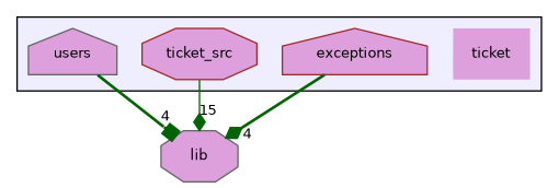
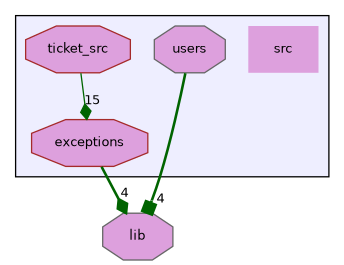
  digraph {
    compound=true
    node [color=gray40 fillcolor=plum fontname=Helvetica fontsize=10 shape=house style=filled]
    edge [arrowhead=diamond color=darkgreen headlabel=4 labeldistance=1.5 labelfontname=Helvetica labelfontsize=10 style=bold]
-   n1 [label=ticket shape=plaintext]
-   n2 [color=brown label=exceptions]
+   n1 [label=src shape=plaintext]
+   n2 [color=brown label=exceptions shape=octagon]
    n3 [color=brown label=ticket_src shape=octagon]
-   n4 [label=users]
+   n4 [label=users shape=octagon]
    n5 [label=lib shape=octagon]
    subgraph cluster_1 {
      bgcolor="#eeeeff"
      pencolor=black
      n1
      n2
      n3
      n4
    }
    n2 -> n5
-   n3 -> n5 [headlabel=15 style=solid]
+   n3 -> n2 [headlabel=15 style=solid]
    n4 -> n5 [arrowhead=box]
  }
